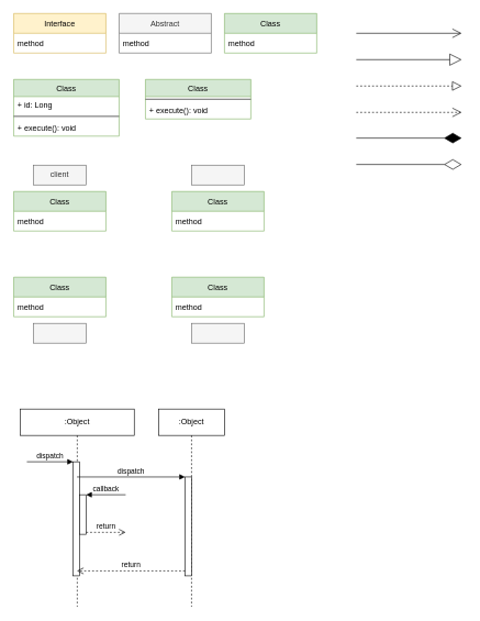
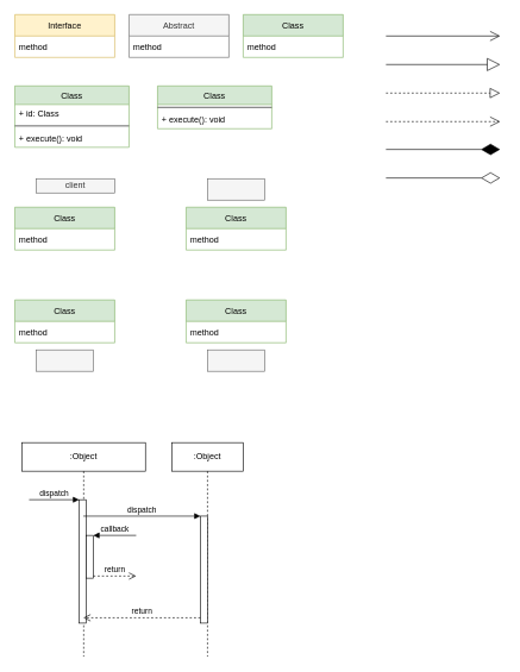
  <mxCell id="0" />
  <mxCell id="1" parent="0" />
  <mxCell id="2" value="Interface" style="swimlane;fontStyle=0;childLayout=stackLayout;horizontal=1;startSize=30;horizontalStack=0;resizeParent=1;resizeParentMax=0;resizeLast=0;collapsible=1;marginBottom=0;fillColor=#fff2cc;strokeColor=#d6b656;" parent="1" vertex="1"><mxGeometry x="20" y="20" width="140" height="60" as="geometry" /></mxCell>
  <mxCell id="3" value="method" style="text;strokeColor=none;fillColor=none;align=left;verticalAlign=middle;spacingLeft=4;spacingRight=4;overflow=hidden;points=[[0,0.5],[1,0.5]];portConstraint=eastwest;rotatable=0;" parent="2" vertex="1"><mxGeometry y="30" width="140" height="30" as="geometry" /></mxCell>
  <mxCell id="4" value="Class" style="swimlane;fontStyle=0;childLayout=stackLayout;horizontal=1;startSize=30;horizontalStack=0;resizeParent=1;resizeParentMax=0;resizeLast=0;collapsible=1;marginBottom=0;fillColor=#d5e8d4;strokeColor=#82b366;" parent="1" vertex="1"><mxGeometry x="340" y="20" width="140" height="60" as="geometry" /></mxCell>
  <mxCell id="5" value="method" style="text;strokeColor=none;fillColor=none;align=left;verticalAlign=middle;spacingLeft=4;spacingRight=4;overflow=hidden;points=[[0,0.5],[1,0.5]];portConstraint=eastwest;rotatable=0;" parent="4" vertex="1"><mxGeometry y="30" width="140" height="30" as="geometry" /></mxCell>
  <mxCell id="6" value="" style="rounded=0;whiteSpace=wrap;html=1;fillColor=#f5f5f5;fontColor=#333333;strokeColor=#666666;" parent="1" vertex="1"><mxGeometry x="290" y="490" width="80" height="30" as="geometry" /></mxCell>
  <mxCell id="7" value="Class" style="swimlane;fontStyle=0;childLayout=stackLayout;horizontal=1;startSize=30;horizontalStack=0;resizeParent=1;resizeParentMax=0;resizeLast=0;collapsible=1;marginBottom=0;fillColor=#d5e8d4;strokeColor=#82b366;" parent="1" vertex="1"><mxGeometry x="260" y="420" width="140" height="60" as="geometry" /></mxCell>
  <mxCell id="8" value="method" style="text;strokeColor=none;fillColor=none;align=left;verticalAlign=middle;spacingLeft=4;spacingRight=4;overflow=hidden;points=[[0,0.5],[1,0.5]];portConstraint=eastwest;rotatable=0;" parent="7" vertex="1"><mxGeometry y="30" width="140" height="30" as="geometry" /></mxCell>
  <mxCell id="9" value="Class" style="swimlane;fontStyle=0;childLayout=stackLayout;horizontal=1;startSize=30;horizontalStack=0;resizeParent=1;resizeParentMax=0;resizeLast=0;collapsible=1;marginBottom=0;fillColor=#d5e8d4;strokeColor=#82b366;" parent="1" vertex="1"><mxGeometry x="20" y="420" width="140" height="60" as="geometry" /></mxCell>
  <mxCell id="10" value="method" style="text;strokeColor=none;fillColor=none;align=left;verticalAlign=middle;spacingLeft=4;spacingRight=4;overflow=hidden;points=[[0,0.5],[1,0.5]];portConstraint=eastwest;rotatable=0;" parent="9" vertex="1"><mxGeometry y="30" width="140" height="30" as="geometry" /></mxCell>
  <mxCell id="11" value="" style="rounded=0;whiteSpace=wrap;html=1;fillColor=#f5f5f5;fontColor=#333333;strokeColor=#666666;" parent="1" vertex="1"><mxGeometry x="50" y="490" width="80" height="30" as="geometry" /></mxCell>
  <mxCell id="12" value="Class" style="swimlane;fontStyle=0;childLayout=stackLayout;horizontal=1;startSize=30;horizontalStack=0;resizeParent=1;resizeParentMax=0;resizeLast=0;collapsible=1;marginBottom=0;fillColor=#d5e8d4;strokeColor=#82b366;" parent="1" vertex="1"><mxGeometry x="20" y="290" width="140" height="60" as="geometry" /></mxCell>
  <mxCell id="13" value="method" style="text;strokeColor=none;fillColor=none;align=left;verticalAlign=middle;spacingLeft=4;spacingRight=4;overflow=hidden;points=[[0,0.5],[1,0.5]];portConstraint=eastwest;rotatable=0;" parent="12" vertex="1"><mxGeometry y="30" width="140" height="30" as="geometry" /></mxCell>
- <mxCell id="14" value="client" style="rounded=0;whiteSpace=wrap;html=1;fillColor=#f5f5f5;fontColor=#333333;strokeColor=#666666;" parent="1" vertex="1"><mxGeometry x="50" y="250" width="80" height="30" as="geometry" /></mxCell>
+ <mxCell id="14" value="client" style="rounded=0;whiteSpace=wrap;html=1;fillColor=#f5f5f5;fontColor=#333333;strokeColor=#666666;" parent="1" vertex="1"><mxGeometry x="50" y="250" width="110" height="20" as="geometry" /></mxCell>
  <mxCell id="15" value="Class" style="swimlane;fontStyle=0;childLayout=stackLayout;horizontal=1;startSize=30;horizontalStack=0;resizeParent=1;resizeParentMax=0;resizeLast=0;collapsible=1;marginBottom=0;fillColor=#d5e8d4;strokeColor=#82b366;" parent="1" vertex="1"><mxGeometry x="260" y="290" width="140" height="60" as="geometry" /></mxCell>
  <mxCell id="16" value="method" style="text;strokeColor=none;fillColor=none;align=left;verticalAlign=middle;spacingLeft=4;spacingRight=4;overflow=hidden;points=[[0,0.5],[1,0.5]];portConstraint=eastwest;rotatable=0;" parent="15" vertex="1"><mxGeometry y="30" width="140" height="30" as="geometry" /></mxCell>
  <mxCell id="17" value="" style="rounded=0;whiteSpace=wrap;html=1;fillColor=#f5f5f5;fontColor=#333333;strokeColor=#666666;" parent="1" vertex="1"><mxGeometry x="290" y="250" width="80" height="30" as="geometry" /></mxCell>
  <mxCell id="18" value="Class" style="swimlane;fontStyle=0;align=center;verticalAlign=top;childLayout=stackLayout;horizontal=1;startSize=26;horizontalStack=0;resizeParent=1;resizeParentMax=0;resizeLast=0;collapsible=1;marginBottom=0;fillColor=#d5e8d4;strokeColor=#82b366;" parent="1" vertex="1"><mxGeometry x="20" y="120" width="160" height="86" as="geometry"><mxRectangle x="380" y="-1050" width="70" height="26" as="alternateBounds" /></mxGeometry></mxCell>
- <mxCell id="19" value="+ id: Long" style="text;strokeColor=none;fillColor=none;align=left;verticalAlign=top;spacingLeft=4;spacingRight=4;overflow=hidden;rotatable=0;points=[[0,0.5],[1,0.5]];portConstraint=eastwest;" parent="18" vertex="1"><mxGeometry y="26" width="160" height="26" as="geometry" /></mxCell>
+ <mxCell id="19" value="+ id: Class" style="text;strokeColor=none;fillColor=none;align=left;verticalAlign=top;spacingLeft=4;spacingRight=4;overflow=hidden;rotatable=0;points=[[0,0.5],[1,0.5]];portConstraint=eastwest;" parent="18" vertex="1"><mxGeometry y="26" width="160" height="26" as="geometry" /></mxCell>
  <mxCell id="20" value="" style="line;strokeWidth=1;fillColor=none;align=left;verticalAlign=middle;spacingTop=-1;spacingLeft=3;spacingRight=3;rotatable=0;labelPosition=right;points=[];portConstraint=eastwest;" parent="18" vertex="1"><mxGeometry y="52" width="160" height="8" as="geometry" /></mxCell>
  <mxCell id="21" value="+ execute(): void" style="text;strokeColor=none;fillColor=none;align=left;verticalAlign=top;spacingLeft=4;spacingRight=4;overflow=hidden;rotatable=0;points=[[0,0.5],[1,0.5]];portConstraint=eastwest;" parent="18" vertex="1"><mxGeometry y="60" width="160" height="26" as="geometry" /></mxCell>
  <mxCell id="22" value="Class" style="swimlane;fontStyle=0;align=center;verticalAlign=top;childLayout=stackLayout;horizontal=1;startSize=26;horizontalStack=0;resizeParent=1;resizeParentMax=0;resizeLast=0;collapsible=1;marginBottom=0;fillColor=#d5e8d4;strokeColor=#82b366;" parent="1" vertex="1"><mxGeometry x="220" y="120" width="160" height="60" as="geometry"><mxRectangle x="380" y="-1050" width="70" height="26" as="alternateBounds" /></mxGeometry></mxCell>
  <mxCell id="23" value="" style="line;strokeWidth=1;fillColor=none;align=left;verticalAlign=middle;spacingTop=-1;spacingLeft=3;spacingRight=3;rotatable=0;labelPosition=right;points=[];portConstraint=eastwest;" parent="22" vertex="1"><mxGeometry y="26" width="160" height="8" as="geometry" /></mxCell>
  <mxCell id="24" value="+ execute(): void" style="text;strokeColor=none;fillColor=none;align=left;verticalAlign=top;spacingLeft=4;spacingRight=4;overflow=hidden;rotatable=0;points=[[0,0.5],[1,0.5]];portConstraint=eastwest;" parent="22" vertex="1"><mxGeometry y="34" width="160" height="26" as="geometry" /></mxCell>
  <mxCell id="25" value=":Object" style="shape=umlLifeline;perimeter=lifelinePerimeter;whiteSpace=wrap;html=1;container=1;collapsible=0;recursiveResize=0;outlineConnect=0;rounded=0;" parent="1" vertex="1"><mxGeometry x="30" y="620" width="173" height="300" as="geometry" /></mxCell>
  <mxCell id="26" value="" style="group;rounded=0;" parent="25" vertex="1" connectable="0"><mxGeometry x="10" y="80" width="80" height="173" as="geometry" /></mxCell>
  <mxCell id="27" value="" style="html=1;points=[];perimeter=orthogonalPerimeter;rounded=0;" parent="26" vertex="1"><mxGeometry x="70" width="10" height="173" as="geometry" /></mxCell>
  <mxCell id="28" value="dispatch" style="html=1;verticalAlign=bottom;endArrow=block;entryX=0;entryY=0;rounded=0;" parent="26" target="27" edge="1"><mxGeometry relative="1" as="geometry"><mxPoint as="sourcePoint" /></mxGeometry></mxCell>
  <mxCell id="29" value="" style="group;rounded=0;" parent="25" vertex="1" connectable="0"><mxGeometry x="90" y="130" width="70" height="60" as="geometry" /></mxCell>
  <mxCell id="30" value="" style="html=1;points=[];perimeter=orthogonalPerimeter;rounded=0;" parent="29" vertex="1"><mxGeometry width="10" height="60" as="geometry" /></mxCell>
  <mxCell id="31" value="callback" style="html=1;verticalAlign=bottom;endArrow=block;entryX=1;entryY=0;rounded=0;" parent="29" target="30" edge="1"><mxGeometry relative="1" as="geometry"><mxPoint x="70" as="sourcePoint" /></mxGeometry></mxCell>
  <mxCell id="32" value="return" style="html=1;verticalAlign=bottom;endArrow=open;dashed=1;endSize=8;exitX=1;exitY=0.95;rounded=0;" parent="29" source="30" edge="1"><mxGeometry relative="1" as="geometry"><mxPoint x="70" y="57" as="targetPoint" /></mxGeometry></mxCell>
  <mxCell id="33" value=":Object" style="shape=umlLifeline;perimeter=lifelinePerimeter;whiteSpace=wrap;html=1;container=1;collapsible=0;recursiveResize=0;outlineConnect=0;rounded=0;" parent="1" vertex="1"><mxGeometry x="240" y="620" width="100" height="300" as="geometry" /></mxCell>
  <mxCell id="34" value="" style="group;rounded=0;" parent="33" vertex="1" connectable="0"><mxGeometry x="-30" y="103" width="80" height="150" as="geometry" /></mxCell>
  <mxCell id="35" value="" style="html=1;points=[];perimeter=orthogonalPerimeter;rounded=0;" parent="34" vertex="1"><mxGeometry x="70" width="10" height="150" as="geometry" /></mxCell>
  <mxCell id="36" value="dispatch" style="html=1;verticalAlign=bottom;endArrow=block;entryX=0;entryY=0;rounded=0;" parent="1" source="25" target="35" edge="1"><mxGeometry relative="1" as="geometry"><mxPoint x="210" y="723" as="sourcePoint" /></mxGeometry></mxCell>
  <mxCell id="37" value="return" style="html=1;verticalAlign=bottom;endArrow=open;dashed=1;endSize=8;exitX=0;exitY=0.95;rounded=0;" parent="1" source="35" target="25" edge="1"><mxGeometry relative="1" as="geometry"><mxPoint x="220" y="866" as="targetPoint" /></mxGeometry></mxCell>
  <mxCell id="38" value="" style="endArrow=block;dashed=1;endFill=0;endSize=12;html=1;" edge="1" parent="1"><mxGeometry width="160" relative="1" as="geometry"><mxPoint x="540" y="130" as="sourcePoint" /><mxPoint x="700" y="130" as="targetPoint" /></mxGeometry></mxCell>
  <mxCell id="39" value="" style="endArrow=block;endSize=16;endFill=0;html=1;" edge="1" parent="1"><mxGeometry width="160" relative="1" as="geometry"><mxPoint x="540" y="90" as="sourcePoint" /><mxPoint x="700" y="90" as="targetPoint" /></mxGeometry></mxCell>
  <mxCell id="40" value="" style="endArrow=diamondThin;endFill=1;endSize=24;html=1;" edge="1" parent="1"><mxGeometry width="160" relative="1" as="geometry"><mxPoint x="540" y="209" as="sourcePoint" /><mxPoint x="700" y="209" as="targetPoint" /></mxGeometry></mxCell>
  <mxCell id="41" value="" style="endArrow=diamondThin;endFill=0;endSize=24;html=1;" edge="1" parent="1"><mxGeometry width="160" relative="1" as="geometry"><mxPoint x="540" y="249" as="sourcePoint" /><mxPoint x="700" y="249" as="targetPoint" /></mxGeometry></mxCell>
  <mxCell id="42" value="" style="endArrow=open;endFill=1;endSize=12;html=1;" edge="1" parent="1"><mxGeometry width="160" relative="1" as="geometry"><mxPoint x="540" y="50" as="sourcePoint" /><mxPoint x="700" y="50" as="targetPoint" /></mxGeometry></mxCell>
  <mxCell id="43" value="" style="endArrow=open;endSize=12;dashed=1;html=1;" edge="1" parent="1"><mxGeometry width="160" relative="1" as="geometry"><mxPoint x="540" y="170" as="sourcePoint" /><mxPoint x="700" y="170" as="targetPoint" /></mxGeometry></mxCell>
  <mxCell id="44" value="Abstract" style="swimlane;fontStyle=0;childLayout=stackLayout;horizontal=1;startSize=30;horizontalStack=0;resizeParent=1;resizeParentMax=0;resizeLast=0;collapsible=1;marginBottom=0;fillColor=#f5f5f5;strokeColor=#666666;fontColor=#333333;" vertex="1" parent="1"><mxGeometry x="180" y="20" width="140" height="60" as="geometry" /></mxCell>
  <mxCell id="45" value="method" style="text;strokeColor=none;fillColor=none;align=left;verticalAlign=middle;spacingLeft=4;spacingRight=4;overflow=hidden;points=[[0,0.5],[1,0.5]];portConstraint=eastwest;rotatable=0;" vertex="1" parent="44"><mxGeometry y="30" width="140" height="30" as="geometry" /></mxCell>
